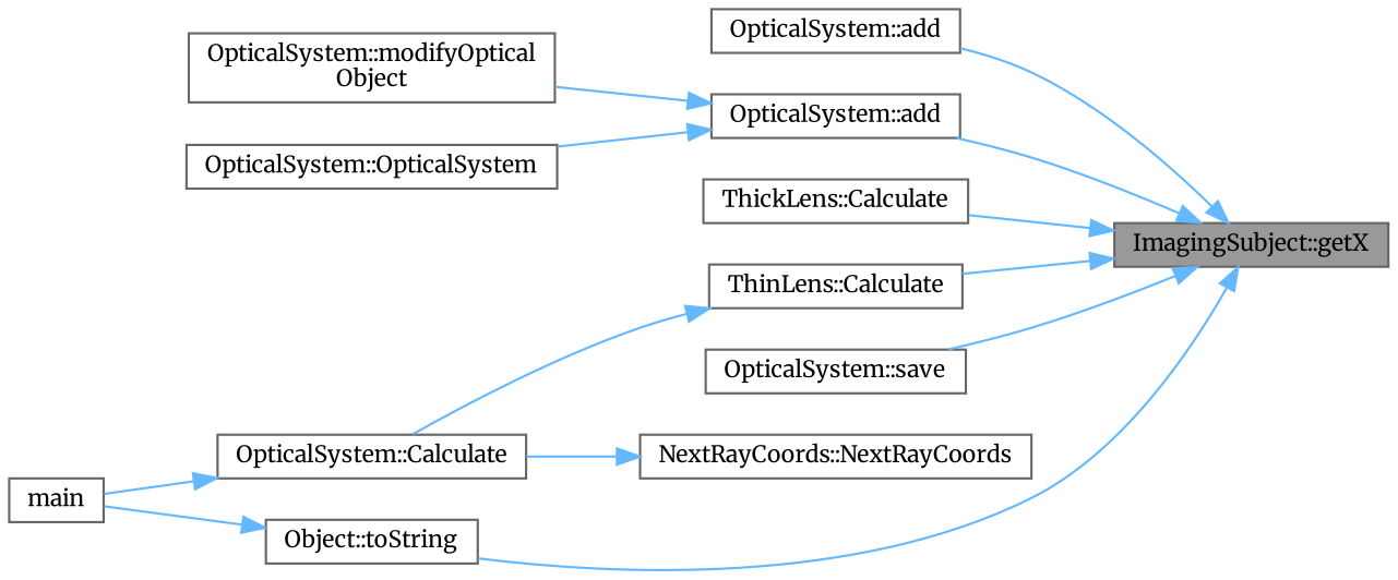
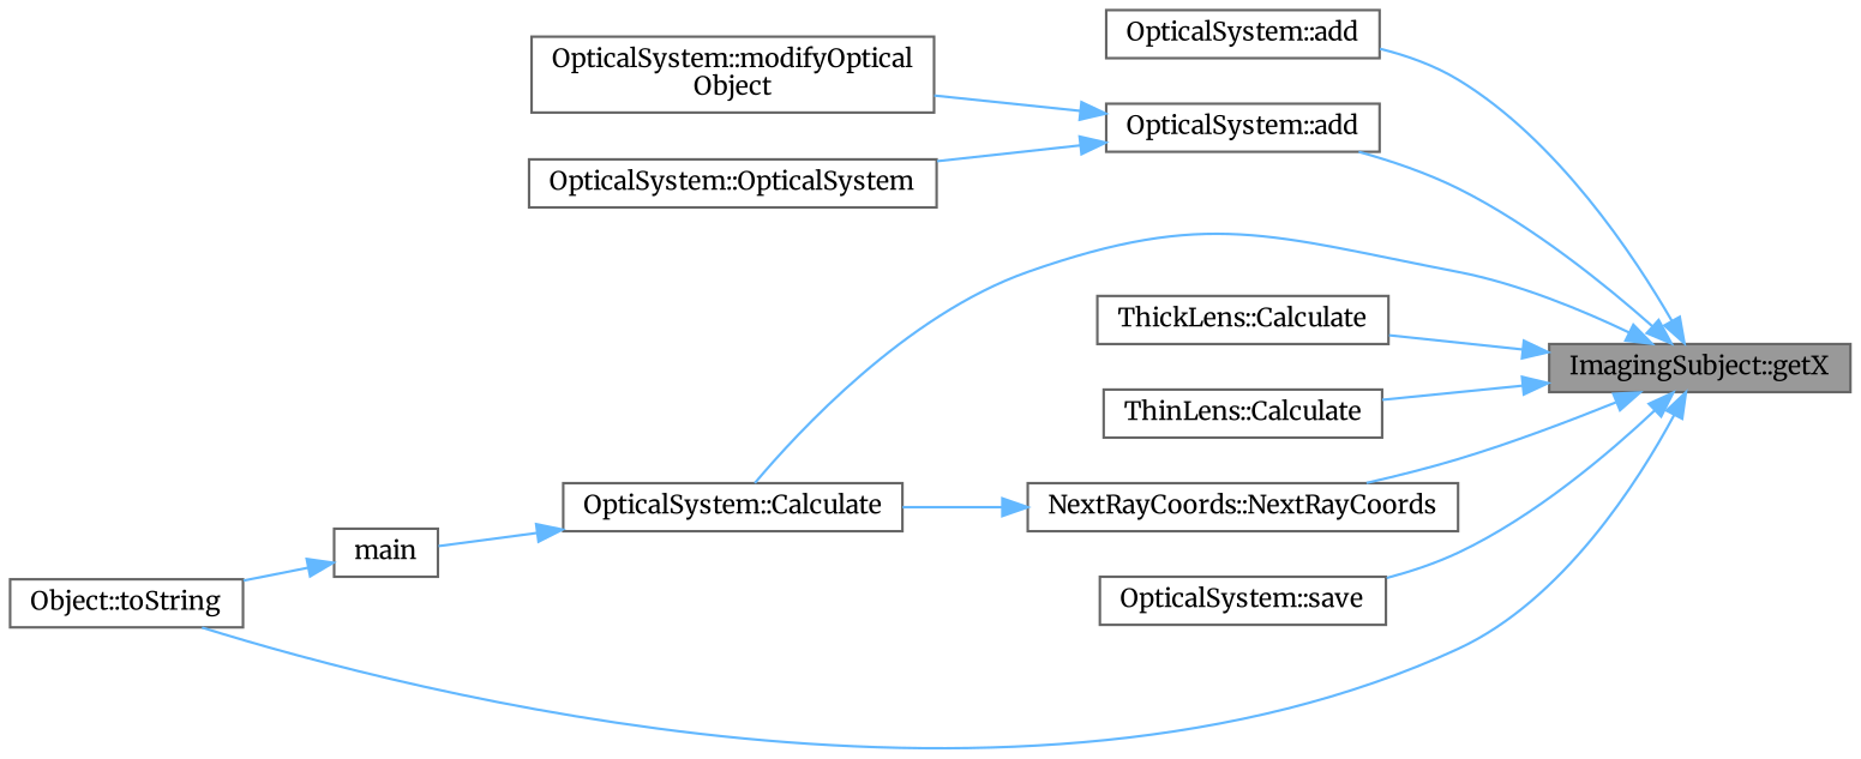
  digraph {
    fontname=Merriweather
    rankdir=RL
    node [color=grey40 fillcolor=white fontname=Merriweather fontsize=10 shape=box style=filled]
    edge [color=steelblue1 dir=back fontname=Merriweather fontsize=10 labelfontname=Helvetica labelfontsize=10 style=solid]
    n1 [color=gray40 fillcolor=grey60 fontcolor=black height=0.2 label="ImagingSubject::getX" width=0.4]
    n2 [height=0.2 label="OpticalSystem::add" width=0.4]
    n3 [height=0.2 label="OpticalSystem::add" width=0.4]
    n4 [height=0.2 label="OpticalSystem::Calculate" width=0.4]
    n5 [height=0.2 label="ThickLens::Calculate" width=0.4]
    n6 [height=0.2 label="ThinLens::Calculate" width=0.4]
    n7 [height=0.2 label="NextRayCoords::NextRayCoords" width=0.4]
    n8 [height=0.2 label="OpticalSystem::save" width=0.4]
    n9 [height=0.2 label="Object::toString" width=0.4]
    n10 [height=0.2 label="OpticalSystem::modifyOptical\lObject" width=0.4]
    n11 [height=0.2 label="OpticalSystem::OpticalSystem" width=0.4]
    n12 [height=0.2 label=main width=0.4]
    n1 -> n2
    n1 -> n3
-   n6 -> n4
+   n1 -> n4
    n1 -> n5
    n1 -> n6
+   n1 -> n7
    n1 -> n8
    n1 -> n9
    n3 -> n10
    n3 -> n11
    n4 -> n12
    n7 -> n4
-   n9 -> n12
+   n12 -> n9
  }
